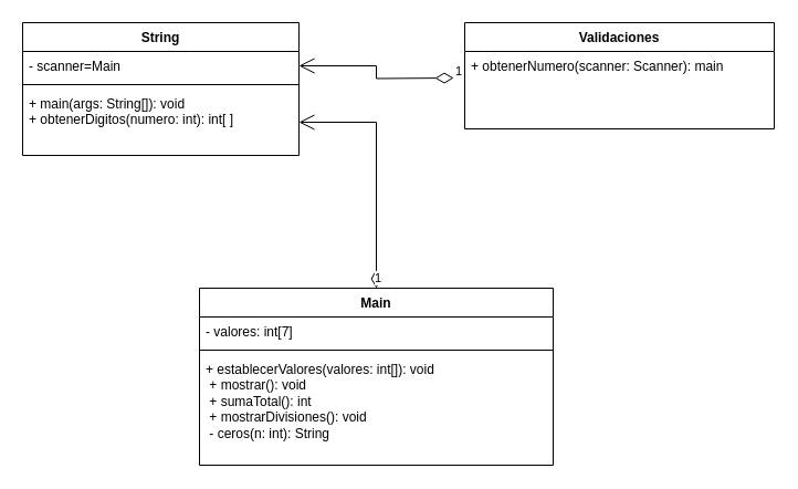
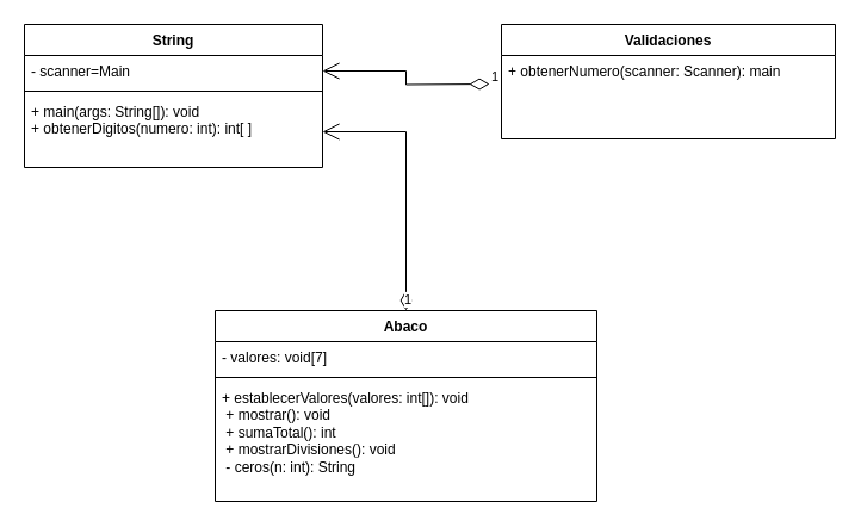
  <mxCell id="0" />
  <mxCell id="1" parent="0" />
  <mxCell id="2" value="String" style="swimlane;fontStyle=1;align=center;verticalAlign=top;childLayout=stackLayout;horizontal=1;startSize=26;horizontalStack=0;resizeParent=1;resizeParentMax=0;resizeLast=0;collapsible=1;marginBottom=0;whiteSpace=wrap;html=1;" parent="1" vertex="1"><mxGeometry x="20" y="20" width="250" height="120" as="geometry" /></mxCell>
  <mxCell id="3" value="- scanner=Main" style="text;strokeColor=none;fillColor=none;align=left;verticalAlign=top;spacingLeft=4;spacingRight=4;overflow=hidden;rotatable=0;points=[[0,0.5],[1,0.5]];portConstraint=eastwest;whiteSpace=wrap;html=1;" parent="2" vertex="1"><mxGeometry y="26" width="250" height="26" as="geometry" /></mxCell>
  <mxCell id="4" value="" style="line;strokeWidth=1;fillColor=none;align=left;verticalAlign=middle;spacingTop=-1;spacingLeft=3;spacingRight=3;rotatable=0;labelPosition=right;points=[];portConstraint=eastwest;strokeColor=inherit;" parent="2" vertex="1"><mxGeometry y="52" width="250" height="8" as="geometry" /></mxCell>
  <mxCell id="5" value="+ main(args: String[]): void&amp;nbsp;&lt;br&gt;+ obtenerDigitos(numero: int): int[ ]" style="text;strokeColor=none;fillColor=none;align=left;verticalAlign=top;spacingLeft=4;spacingRight=4;overflow=hidden;rotatable=0;points=[[0,0.5],[1,0.5]];portConstraint=eastwest;whiteSpace=wrap;html=1;" parent="2" vertex="1"><mxGeometry y="60" width="250" height="60" as="geometry" /></mxCell>
- <mxCell id="6" value="Main" style="swimlane;fontStyle=1;align=center;verticalAlign=top;childLayout=stackLayout;horizontal=1;startSize=26;horizontalStack=0;resizeParent=1;resizeParentMax=0;resizeLast=0;collapsible=1;marginBottom=0;whiteSpace=wrap;html=1;" parent="1" vertex="1"><mxGeometry x="180" y="260" width="320" height="160" as="geometry"><mxRectangle x="440" y="360" width="80" height="30" as="alternateBounds" /></mxGeometry></mxCell>
- <mxCell id="7" value="- valores: int[7]   " style="text;strokeColor=none;fillColor=none;align=left;verticalAlign=top;spacingLeft=4;spacingRight=4;overflow=hidden;rotatable=0;points=[[0,0.5],[1,0.5]];portConstraint=eastwest;whiteSpace=wrap;html=1;" parent="6" vertex="1"><mxGeometry y="26" width="320" height="26" as="geometry" /></mxCell>
+ <mxCell id="6" value="Abaco" style="swimlane;fontStyle=1;align=center;verticalAlign=top;childLayout=stackLayout;horizontal=1;startSize=26;horizontalStack=0;resizeParent=1;resizeParentMax=0;resizeLast=0;collapsible=1;marginBottom=0;whiteSpace=wrap;html=1;" parent="1" vertex="1"><mxGeometry x="180" y="260" width="320" height="160" as="geometry"><mxRectangle x="440" y="360" width="80" height="30" as="alternateBounds" /></mxGeometry></mxCell>
+ <mxCell id="7" value="- valores: void[7]   " style="text;strokeColor=none;fillColor=none;align=left;verticalAlign=top;spacingLeft=4;spacingRight=4;overflow=hidden;rotatable=0;points=[[0,0.5],[1,0.5]];portConstraint=eastwest;whiteSpace=wrap;html=1;" parent="6" vertex="1"><mxGeometry y="26" width="320" height="26" as="geometry" /></mxCell>
  <mxCell id="8" value="" style="line;strokeWidth=1;fillColor=none;align=left;verticalAlign=middle;spacingTop=-1;spacingLeft=3;spacingRight=3;rotatable=0;labelPosition=right;points=[];portConstraint=eastwest;strokeColor=inherit;" parent="6" vertex="1"><mxGeometry y="52" width="320" height="8" as="geometry" /></mxCell>
  <mxCell id="9" value="+ establecerValores(valores: int[]): void&lt;br&gt;&amp;nbsp;+ mostrar(): void&amp;nbsp;&lt;br&gt;&amp;nbsp;+ sumaTotal(): int&lt;br&gt;&amp;nbsp;+ mostrarDivisiones(): void&amp;nbsp;&lt;br&gt;&amp;nbsp;- ceros(n: int): String   " style="text;strokeColor=none;fillColor=none;align=left;verticalAlign=top;spacingLeft=4;spacingRight=4;overflow=hidden;rotatable=0;points=[[0,0.5],[1,0.5]];portConstraint=eastwest;whiteSpace=wrap;html=1;" parent="6" vertex="1"><mxGeometry y="60" width="320" height="100" as="geometry" /></mxCell>
  <mxCell id="10" value="Validaciones" style="swimlane;fontStyle=1;align=center;verticalAlign=top;childLayout=stackLayout;horizontal=1;startSize=26;horizontalStack=0;resizeParent=1;resizeParentMax=0;resizeLast=0;collapsible=1;marginBottom=0;whiteSpace=wrap;html=1;" vertex="1" parent="1"><mxGeometry x="420" y="20" width="280" height="96" as="geometry" /></mxCell>
  <mxCell id="11" value="+ obtenerNumero(scanner: Scanner): main" style="text;strokeColor=none;fillColor=none;align=left;verticalAlign=top;spacingLeft=4;spacingRight=4;overflow=hidden;rotatable=0;points=[[0,0.5],[1,0.5]];portConstraint=eastwest;whiteSpace=wrap;html=1;" vertex="1" parent="10"><mxGeometry y="26" width="280" height="70" as="geometry" /></mxCell>
  <mxCell id="12" value="1" style="endArrow=open;html=1;endSize=12;startArrow=diamondThin;startSize=14;startFill=0;edgeStyle=orthogonalEdgeStyle;align=left;verticalAlign=bottom;rounded=0;entryX=1;entryY=0.5;entryDx=0;entryDy=0;" edge="1" parent="1" source="6" target="5"><mxGeometry x="-1" y="3" relative="1" as="geometry"><mxPoint x="280" y="220" as="sourcePoint" /><mxPoint x="440" y="220" as="targetPoint" /></mxGeometry></mxCell>
  <mxCell id="13" value="1" style="endArrow=open;html=1;endSize=12;startArrow=diamondThin;startSize=14;startFill=0;edgeStyle=orthogonalEdgeStyle;align=left;verticalAlign=bottom;rounded=0;entryX=1;entryY=0.5;entryDx=0;entryDy=0;" edge="1" parent="1" target="3"><mxGeometry x="-1" y="3" relative="1" as="geometry"><mxPoint x="410" y="70" as="sourcePoint" /><mxPoint x="440" y="220" as="targetPoint" /></mxGeometry></mxCell>
